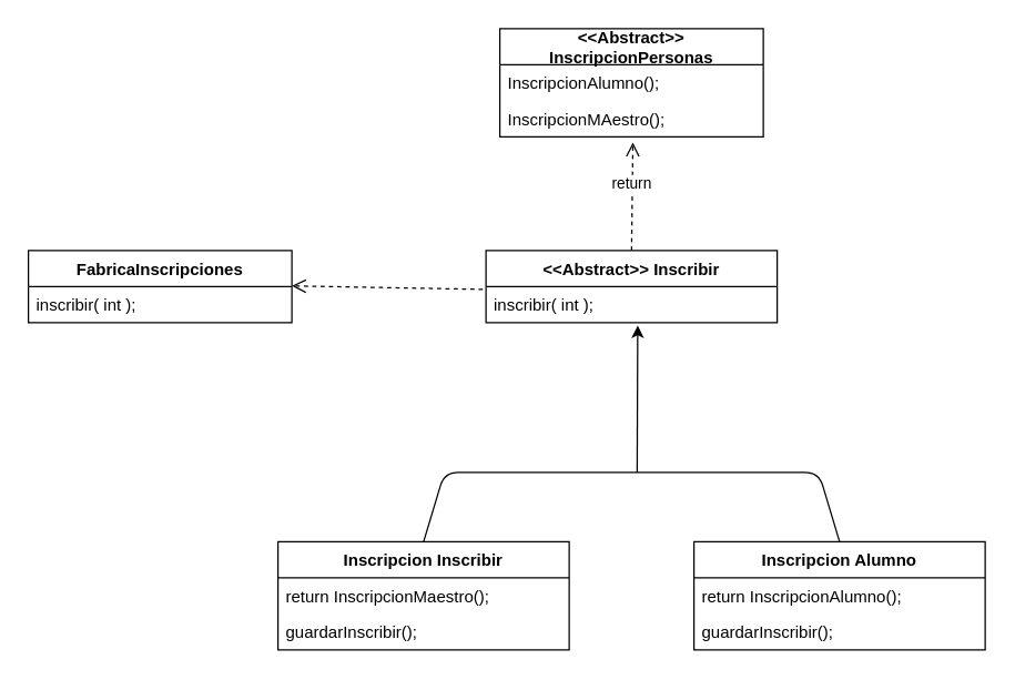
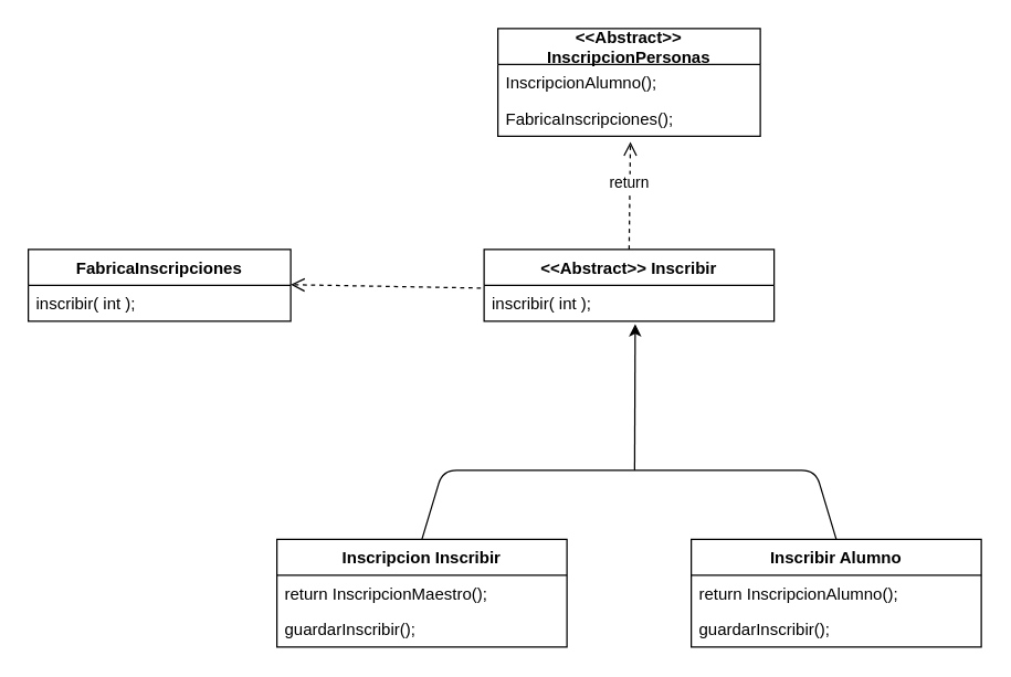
  <mxCell id="0" />
  <mxCell id="1" parent="0" />
  <mxCell id="2" value="" style="endArrow=classic;html=1;entryX=0.521;entryY=1.077;entryDx=0;entryDy=0;entryPerimeter=0;" edge="1" parent="1" target="5"><mxGeometry width="50" height="50" relative="1" as="geometry"><mxPoint x="459" y="340" as="sourcePoint" /><mxPoint x="445.95" y="258.988" as="targetPoint" /></mxGeometry></mxCell>
  <mxCell id="3" value="" style="endArrow=none;html=1;exitX=0.5;exitY=0;exitDx=0;exitDy=0;entryX=0.5;entryY=0;entryDx=0;entryDy=0;" edge="1" parent="1" source="13" target="16"><mxGeometry width="50" height="50" relative="1" as="geometry"><mxPoint x="560" y="460" as="sourcePoint" /><mxPoint x="610" y="340" as="targetPoint" /><Array as="points"><mxPoint x="320" y="340" /><mxPoint x="450" y="340" /><mxPoint x="590" y="340" /></Array></mxGeometry></mxCell>
  <mxCell id="4" value="&lt;&lt;Abstract&gt;&gt; Inscribir" style="swimlane;fontStyle=1;childLayout=stackLayout;horizontal=1;startSize=26;fillColor=none;horizontalStack=0;resizeParent=1;resizeParentMax=0;resizeLast=0;collapsible=1;marginBottom=0;" vertex="1" parent="1"><mxGeometry x="350" y="180" width="210" height="52" as="geometry" /></mxCell>
  <mxCell id="5" value="inscribir( int );&#10;&#10; " style="text;strokeColor=none;fillColor=none;align=left;verticalAlign=top;spacingLeft=4;spacingRight=4;overflow=hidden;rotatable=0;points=[[0,0.5],[1,0.5]];portConstraint=eastwest;" vertex="1" parent="4"><mxGeometry y="26" width="210" height="26" as="geometry" /></mxCell>
  <mxCell id="6" value="return" style="html=1;verticalAlign=bottom;endArrow=open;dashed=1;endSize=8;entryX=0.505;entryY=1.154;entryDx=0;entryDy=0;entryPerimeter=0;exitX=0.5;exitY=0;exitDx=0;exitDy=0;" edge="1" parent="1" source="4" target="12"><mxGeometry relative="1" as="geometry"><mxPoint x="445" y="170" as="sourcePoint" /><mxPoint x="530" y="270" as="targetPoint" /></mxGeometry></mxCell>
  <mxCell id="7" value="FabricaInscripciones" style="swimlane;fontStyle=1;childLayout=stackLayout;horizontal=1;startSize=26;fillColor=none;horizontalStack=0;resizeParent=1;resizeParentMax=0;resizeLast=0;collapsible=1;marginBottom=0;" vertex="1" parent="1"><mxGeometry x="20" y="180" width="190" height="52" as="geometry" /></mxCell>
  <mxCell id="8" value="inscribir( int );" style="text;strokeColor=none;fillColor=none;align=left;verticalAlign=top;spacingLeft=4;spacingRight=4;overflow=hidden;rotatable=0;points=[[0,0.5],[1,0.5]];portConstraint=eastwest;" vertex="1" parent="7"><mxGeometry y="26" width="190" height="26" as="geometry" /></mxCell>
  <mxCell id="9" value="&lt;div&gt;&lt;br&gt;&lt;/div&gt;&lt;div&gt;&lt;br&gt;&lt;/div&gt;" style="html=1;verticalAlign=bottom;endArrow=open;dashed=1;endSize=8;exitX=-0.011;exitY=0.077;exitDx=0;exitDy=0;exitPerimeter=0;" edge="1" parent="1" source="5"><mxGeometry relative="1" as="geometry"><mxPoint x="290" y="205.5" as="sourcePoint" /><mxPoint x="210" y="205.5" as="targetPoint" /></mxGeometry></mxCell>
  <mxCell id="10" value="&lt;&lt;Abstract&gt;&gt; &#10; InscripcionPersonas" style="swimlane;fontStyle=1;childLayout=stackLayout;horizontal=1;startSize=26;fillColor=none;horizontalStack=0;resizeParent=1;resizeParentMax=0;resizeLast=0;collapsible=1;marginBottom=0;" vertex="1" parent="1"><mxGeometry x="360" y="20" width="190" height="78" as="geometry" /></mxCell>
  <mxCell id="11" value="InscripcionAlumno();" style="text;strokeColor=none;fillColor=none;align=left;verticalAlign=top;spacingLeft=4;spacingRight=4;overflow=hidden;rotatable=0;points=[[0,0.5],[1,0.5]];portConstraint=eastwest;" vertex="1" parent="10"><mxGeometry y="26" width="190" height="26" as="geometry" /></mxCell>
- <mxCell id="12" value="InscripcionMAestro();" style="text;strokeColor=none;fillColor=none;align=left;verticalAlign=top;spacingLeft=4;spacingRight=4;overflow=hidden;rotatable=0;points=[[0,0.5],[1,0.5]];portConstraint=eastwest;" vertex="1" parent="10"><mxGeometry y="52" width="190" height="26" as="geometry" /></mxCell>
+ <mxCell id="12" value="FabricaInscripciones();" style="text;strokeColor=none;fillColor=none;align=left;verticalAlign=top;spacingLeft=4;spacingRight=4;overflow=hidden;rotatable=0;points=[[0,0.5],[1,0.5]];portConstraint=eastwest;" vertex="1" parent="10"><mxGeometry y="52" width="190" height="26" as="geometry" /></mxCell>
  <mxCell id="13" value="Inscripcion Inscribir" style="swimlane;fontStyle=1;childLayout=stackLayout;horizontal=1;startSize=26;fillColor=none;horizontalStack=0;resizeParent=1;resizeParentMax=0;resizeLast=0;collapsible=1;marginBottom=0;" vertex="1" parent="1"><mxGeometry x="200" y="390" width="210" height="78" as="geometry"><mxRectangle x="130" y="360" width="190" height="26" as="alternateBounds" /></mxGeometry></mxCell>
  <mxCell id="14" value="return InscripcionMaestro(); " style="text;strokeColor=none;fillColor=none;align=left;verticalAlign=top;spacingLeft=4;spacingRight=4;overflow=hidden;rotatable=0;points=[[0,0.5],[1,0.5]];portConstraint=eastwest;" vertex="1" parent="13"><mxGeometry y="26" width="210" height="26" as="geometry" /></mxCell>
  <mxCell id="15" value="guardarInscribir();" style="text;strokeColor=none;fillColor=none;align=left;verticalAlign=top;spacingLeft=4;spacingRight=4;overflow=hidden;rotatable=0;points=[[0,0.5],[1,0.5]];portConstraint=eastwest;" vertex="1" parent="13"><mxGeometry y="52" width="210" height="26" as="geometry" /></mxCell>
- <mxCell id="16" value="Inscripcion Alumno" style="swimlane;fontStyle=1;childLayout=stackLayout;horizontal=1;startSize=26;fillColor=none;horizontalStack=0;resizeParent=1;resizeParentMax=0;resizeLast=0;collapsible=1;marginBottom=0;" vertex="1" parent="1"><mxGeometry x="500" y="390" width="210" height="78" as="geometry"><mxRectangle x="130" y="360" width="190" height="26" as="alternateBounds" /></mxGeometry></mxCell>
+ <mxCell id="16" value="Inscribir Alumno" style="swimlane;fontStyle=1;childLayout=stackLayout;horizontal=1;startSize=26;fillColor=none;horizontalStack=0;resizeParent=1;resizeParentMax=0;resizeLast=0;collapsible=1;marginBottom=0;" vertex="1" parent="1"><mxGeometry x="500" y="390" width="210" height="78" as="geometry"><mxRectangle x="130" y="360" width="190" height="26" as="alternateBounds" /></mxGeometry></mxCell>
  <mxCell id="17" value="return InscripcionAlumno();" style="text;strokeColor=none;fillColor=none;align=left;verticalAlign=top;spacingLeft=4;spacingRight=4;overflow=hidden;rotatable=0;points=[[0,0.5],[1,0.5]];portConstraint=eastwest;" vertex="1" parent="16"><mxGeometry y="26" width="210" height="26" as="geometry" /></mxCell>
  <mxCell id="18" value="guardarInscribir(); " style="text;strokeColor=none;fillColor=none;align=left;verticalAlign=top;spacingLeft=4;spacingRight=4;overflow=hidden;rotatable=0;points=[[0,0.5],[1,0.5]];portConstraint=eastwest;" vertex="1" parent="16"><mxGeometry y="52" width="210" height="26" as="geometry" /></mxCell>
